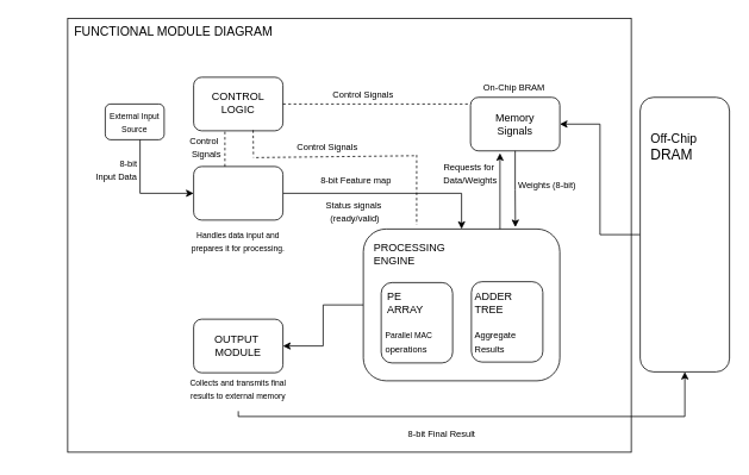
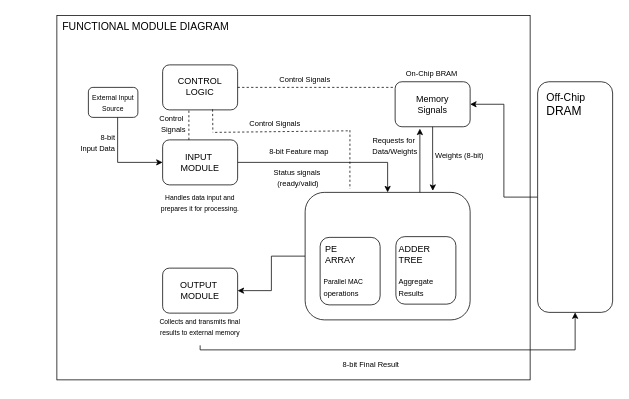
  <mxCell id="0" />
  <mxCell id="1" parent="0" />
  <mxCell id="2" value="" style="rounded=0;whiteSpace=wrap;html=1;textOpacity=0;" vertex="1" parent="1"><mxGeometry x="75" y="20" width="631" height="486" as="geometry" /></mxCell>
  <mxCell id="3" style="edgeStyle=orthogonalEdgeStyle;rounded=0;orthogonalLoop=1;jettySize=auto;html=1;entryX=0.5;entryY=0;entryDx=0;entryDy=0;" edge="1" parent="1" source="4" target="8"><mxGeometry relative="1" as="geometry" /></mxCell>
  <mxCell id="4" value="" style="rounded=1;whiteSpace=wrap;html=1;" vertex="1" parent="1"><mxGeometry x="216" y="186" width="100" height="60" as="geometry" /></mxCell>
+ <mxCell id="5" value="INPUT&amp;nbsp;&lt;div&gt;MODULE&lt;/div&gt;" style="text;strokeColor=none;align=center;fillColor=none;html=1;verticalAlign=middle;whiteSpace=wrap;rounded=0;" vertex="1" parent="1"><mxGeometry x="226" y="188.5" width="80" height="55" as="geometry" /></mxCell>
  <mxCell id="6" value="&lt;div&gt;&lt;span style=&quot;font-size: 10px;&quot;&gt;8-bit&lt;/span&gt;&lt;/div&gt;&lt;span style=&quot;font-size: 10px;&quot;&gt;Input Data&lt;/span&gt;" style="text;strokeColor=none;align=right;fillColor=none;html=1;verticalAlign=middle;whiteSpace=wrap;rounded=0;" vertex="1" parent="1"><mxGeometry x="75" y="163.5" width="80" height="50" as="geometry" /></mxCell>
  <mxCell id="7" style="edgeStyle=orthogonalEdgeStyle;rounded=0;orthogonalLoop=1;jettySize=auto;html=1;entryX=1;entryY=0.5;entryDx=0;entryDy=0;" edge="1" parent="1" source="8" target="36"><mxGeometry relative="1" as="geometry" /></mxCell>
  <mxCell id="8" value="" style="rounded=1;whiteSpace=wrap;html=1;" vertex="1" parent="1"><mxGeometry x="406" y="256" width="220" height="170" as="geometry" /></mxCell>
- <mxCell id="9" value="PROCESSING&lt;div&gt;ENGINE&lt;/div&gt;" style="text;strokeColor=none;align=left;fillColor=none;html=1;verticalAlign=middle;whiteSpace=wrap;rounded=0;" vertex="1" parent="1"><mxGeometry x="416" y="256" width="80" height="55" as="geometry" /></mxCell>
  <mxCell id="10" value="&lt;span style=&quot;font-size: 10px;&quot;&gt;8-bit Feature map&lt;/span&gt;" style="text;strokeColor=none;align=center;fillColor=none;html=1;verticalAlign=middle;whiteSpace=wrap;rounded=0;" vertex="1" parent="1"><mxGeometry x="308" y="176" width="180" height="50" as="geometry" /></mxCell>
  <mxCell id="11" value="&lt;div&gt;&lt;br&gt;&lt;/div&gt;&lt;div&gt;&lt;span style=&quot;font-size: 10px;&quot;&gt;Status signals&amp;nbsp;&lt;/span&gt;&lt;/div&gt;&lt;div&gt;&lt;span style=&quot;font-size: 10px;&quot;&gt;(ready/valid)&lt;/span&gt;&lt;/div&gt;" style="text;strokeColor=none;align=center;fillColor=none;html=1;verticalAlign=middle;whiteSpace=wrap;rounded=0;" vertex="1" parent="1"><mxGeometry x="308" y="206" width="178" height="45" as="geometry" /></mxCell>
  <mxCell id="12" value="&lt;font style=&quot;font-size: 9px;&quot;&gt;Handles data input and prepares it for processing.&lt;/font&gt;" style="text;strokeColor=none;align=center;fillColor=none;html=1;verticalAlign=middle;whiteSpace=wrap;rounded=0;" vertex="1" parent="1"><mxGeometry x="201" y="243.5" width="130" height="50" as="geometry" /></mxCell>
  <mxCell id="13" value="" style="rounded=1;whiteSpace=wrap;html=1;" vertex="1" parent="1"><mxGeometry x="117" y="116" width="66" height="40" as="geometry" /></mxCell>
  <mxCell id="14" style="edgeStyle=orthogonalEdgeStyle;rounded=0;orthogonalLoop=1;jettySize=auto;html=1;entryX=0;entryY=0.5;entryDx=0;entryDy=0;exitX=0.586;exitY=0.864;exitDx=0;exitDy=0;exitPerimeter=0;" edge="1" parent="1" source="15" target="4"><mxGeometry relative="1" as="geometry"><Array as="points"><mxPoint x="156" y="216" /></Array></mxGeometry></mxCell>
  <mxCell id="15" value="&lt;font style=&quot;font-size: 9px;&quot;&gt;External Input Source&lt;/font&gt;" style="text;strokeColor=none;align=center;fillColor=none;html=1;verticalAlign=middle;whiteSpace=wrap;rounded=0;" vertex="1" parent="1"><mxGeometry x="115" y="108.5" width="70" height="55" as="geometry" /></mxCell>
  <mxCell id="16" value="" style="rounded=1;whiteSpace=wrap;html=1;" vertex="1" parent="1"><mxGeometry x="426" y="316" width="80" height="90" as="geometry" /></mxCell>
  <mxCell id="17" value="" style="rounded=1;whiteSpace=wrap;html=1;" vertex="1" parent="1"><mxGeometry x="527" y="315" width="80" height="90" as="geometry" /></mxCell>
  <mxCell id="18" value="PE&lt;div&gt;ARRAY&lt;/div&gt;" style="text;strokeColor=none;align=left;fillColor=none;html=1;verticalAlign=middle;whiteSpace=wrap;rounded=0;" vertex="1" parent="1"><mxGeometry x="431" y="311.5" width="80" height="55" as="geometry" /></mxCell>
  <mxCell id="19" value="ADDER&lt;div&gt;TREE&lt;/div&gt;" style="text;strokeColor=none;align=left;fillColor=none;html=1;verticalAlign=middle;whiteSpace=wrap;rounded=0;" vertex="1" parent="1"><mxGeometry x="529" y="311.5" width="80" height="55" as="geometry" /></mxCell>
  <mxCell id="20" value="" style="rounded=1;whiteSpace=wrap;html=1;" vertex="1" parent="1"><mxGeometry x="526" y="108.5" width="100" height="60" as="geometry" /></mxCell>
  <mxCell id="21" value="Memory&lt;div&gt;Signals&lt;/div&gt;" style="text;strokeColor=none;align=center;fillColor=none;html=1;verticalAlign=middle;whiteSpace=wrap;rounded=0;" vertex="1" parent="1"><mxGeometry x="536" y="111" width="80" height="55" as="geometry" /></mxCell>
  <mxCell id="22" style="edgeStyle=orthogonalEdgeStyle;rounded=0;orthogonalLoop=1;jettySize=auto;html=1;entryX=0.774;entryY=-0.012;entryDx=0;entryDy=0;entryPerimeter=0;" edge="1" parent="1" source="20" target="8"><mxGeometry relative="1" as="geometry" /></mxCell>
  <mxCell id="23" value="&lt;font style=&quot;font-size: 9px;&quot;&gt;Parallel MAC&amp;nbsp;&lt;/font&gt;&lt;div&gt;&lt;font size=&quot;1&quot;&gt;operations&lt;/font&gt;&lt;/div&gt;" style="text;strokeColor=none;align=left;fillColor=none;html=1;verticalAlign=middle;whiteSpace=wrap;rounded=0;" vertex="1" parent="1"><mxGeometry x="429" y="357" width="130" height="50" as="geometry" /></mxCell>
  <mxCell id="24" value="&lt;font size=&quot;1&quot;&gt;Aggregate&amp;nbsp;&lt;/font&gt;&lt;div&gt;&lt;font size=&quot;1&quot;&gt;Results&lt;/font&gt;&lt;/div&gt;" style="text;strokeColor=none;align=left;fillColor=none;html=1;verticalAlign=middle;whiteSpace=wrap;rounded=0;" vertex="1" parent="1"><mxGeometry x="529" y="357" width="130" height="50" as="geometry" /></mxCell>
  <mxCell id="25" value="&lt;span style=&quot;font-size: 10px;&quot;&gt;Weights (8-bit)&lt;/span&gt;" style="text;strokeColor=none;align=center;fillColor=none;html=1;verticalAlign=middle;whiteSpace=wrap;rounded=0;" vertex="1" parent="1"><mxGeometry x="522" y="181" width="180" height="50" as="geometry" /></mxCell>
  <mxCell id="26" value="" style="edgeStyle=orthogonalEdgeStyle;rounded=0;orthogonalLoop=1;jettySize=auto;html=1;entryX=1;entryY=0.5;entryDx=0;entryDy=0;" edge="1" parent="1" source="27" target="20"><mxGeometry relative="1" as="geometry" /></mxCell>
  <mxCell id="27" value="" style="rounded=1;whiteSpace=wrap;html=1;" vertex="1" parent="1"><mxGeometry x="716" y="108.5" width="100" height="307.5" as="geometry" /></mxCell>
- <mxCell id="28" value="&lt;font style=&quot;font-size: 14px;&quot;&gt;Off-Chip&lt;/font&gt;&lt;div&gt;&lt;font size=&quot;3&quot;&gt;DRAM&lt;/font&gt;&lt;/div&gt;" style="text;strokeColor=none;align=left;fillColor=none;html=1;verticalAlign=middle;whiteSpace=wrap;rounded=0;" vertex="1" parent="1"><mxGeometry x="726" y="136" width="80" height="55" as="geometry" /></mxCell>
+ <mxCell id="28" value="&lt;font style=&quot;font-size: 14px;&quot;&gt;Off-Chip&lt;/font&gt;&lt;div&gt;&lt;font size=&quot;3&quot;&gt;DRAM&lt;/font&gt;&lt;/div&gt;" style="text;strokeColor=none;align=left;fillColor=none;html=1;verticalAlign=middle;whiteSpace=wrap;rounded=0;" vertex="1" parent="1"><mxGeometry x="726" y="111" width="80" height="55" as="geometry" /></mxCell>
  <mxCell id="29" value="" style="endArrow=classic;html=1;rounded=0;" edge="1" parent="1"><mxGeometry width="50" height="50" relative="1" as="geometry"><mxPoint x="559" y="256" as="sourcePoint" /><mxPoint x="559" y="171" as="targetPoint" /></mxGeometry></mxCell>
  <mxCell id="30" value="&lt;span style=&quot;font-size: 10px;&quot;&gt;Requests for&amp;nbsp;&lt;/span&gt;&lt;div&gt;&lt;span style=&quot;font-size: 10px;&quot;&gt;Data/Weights&lt;/span&gt;&lt;div&gt;&lt;span style=&quot;font-size: 10px;&quot;&gt;&lt;br&gt;&lt;/span&gt;&lt;/div&gt;&lt;/div&gt;" style="text;strokeColor=none;align=center;fillColor=none;html=1;verticalAlign=middle;whiteSpace=wrap;rounded=0;" vertex="1" parent="1"><mxGeometry x="436" y="176" width="180" height="50" as="geometry" /></mxCell>
  <mxCell id="31" value="&lt;div&gt;&lt;div&gt;&lt;span style=&quot;font-size: 10px;&quot;&gt;On-Chip BRAM&lt;/span&gt;&lt;/div&gt;&lt;/div&gt;" style="text;strokeColor=none;align=center;fillColor=none;html=1;verticalAlign=middle;whiteSpace=wrap;rounded=0;" vertex="1" parent="1"><mxGeometry x="485" y="72" width="180" height="50" as="geometry" /></mxCell>
  <mxCell id="32" value="" style="rounded=1;whiteSpace=wrap;html=1;" vertex="1" parent="1"><mxGeometry x="216" y="86" width="100" height="60" as="geometry" /></mxCell>
  <mxCell id="33" value="CONTROL&lt;div&gt;LOGIC&lt;/div&gt;" style="text;strokeColor=none;align=center;fillColor=none;html=1;verticalAlign=middle;whiteSpace=wrap;rounded=0;" vertex="1" parent="1"><mxGeometry x="226" y="87.5" width="80" height="55" as="geometry" /></mxCell>
  <mxCell id="34" value="&lt;span style=&quot;font-size: 10px;&quot;&gt;Control Signals&lt;/span&gt;" style="text;strokeColor=none;align=center;fillColor=none;html=1;verticalAlign=middle;whiteSpace=wrap;rounded=0;" vertex="1" parent="1"><mxGeometry x="316" y="80" width="180" height="50" as="geometry" /></mxCell>
  <mxCell id="35" value="&lt;span style=&quot;font-size: 10px;&quot;&gt;Control&amp;nbsp;&lt;/span&gt;&lt;div&gt;&lt;span style=&quot;font-size: 10px; background-color: initial;&quot;&gt;Signals&lt;/span&gt;&lt;/div&gt;" style="text;strokeColor=none;align=right;fillColor=none;html=1;verticalAlign=middle;whiteSpace=wrap;rounded=0;" vertex="1" parent="1"><mxGeometry x="69" y="138.5" width="180" height="50" as="geometry" /></mxCell>
  <mxCell id="36" value="" style="rounded=1;whiteSpace=wrap;html=1;" vertex="1" parent="1"><mxGeometry x="216" y="357" width="100" height="60" as="geometry" /></mxCell>
  <mxCell id="37" value="OUTPUT&amp;nbsp;&lt;div&gt;MODULE&lt;/div&gt;" style="text;strokeColor=none;align=center;fillColor=none;html=1;verticalAlign=middle;whiteSpace=wrap;rounded=0;" vertex="1" parent="1"><mxGeometry x="226" y="359.5" width="80" height="55" as="geometry" /></mxCell>
  <mxCell id="38" style="edgeStyle=orthogonalEdgeStyle;rounded=0;orthogonalLoop=1;jettySize=auto;html=1;entryX=0.5;entryY=1;entryDx=0;entryDy=0;" edge="1" parent="1" source="39" target="27"><mxGeometry relative="1" as="geometry"><Array as="points"><mxPoint x="266" y="466" /><mxPoint x="766" y="466" /></Array></mxGeometry></mxCell>
  <mxCell id="39" value="&lt;font style=&quot;font-size: 9px;&quot;&gt; Collects and transmits final results to external memory&lt;/font&gt;" style="text;strokeColor=none;align=center;fillColor=none;html=1;verticalAlign=middle;whiteSpace=wrap;rounded=0;" vertex="1" parent="1"><mxGeometry x="201" y="410" width="130" height="50" as="geometry" /></mxCell>
  <mxCell id="40" value="&lt;span style=&quot;font-size: 10px;&quot;&gt;8-bit Final Result&lt;/span&gt;" style="text;strokeColor=none;align=center;fillColor=none;html=1;verticalAlign=middle;whiteSpace=wrap;rounded=0;" vertex="1" parent="1"><mxGeometry x="404" y="460" width="180" height="50" as="geometry" /></mxCell>
  <mxCell id="41" value="" style="endArrow=none;dashed=1;html=1;rounded=0;" edge="1" parent="1"><mxGeometry width="50" height="50" relative="1" as="geometry"><mxPoint x="316" y="116" as="sourcePoint" /><mxPoint x="526" y="116" as="targetPoint" /></mxGeometry></mxCell>
  <mxCell id="42" value="" style="endArrow=none;dashed=1;html=1;rounded=0;exitX=0.35;exitY=0;exitDx=0;exitDy=0;exitPerimeter=0;" edge="1" parent="1" source="4"><mxGeometry width="50" height="50" relative="1" as="geometry"><mxPoint x="201" y="196" as="sourcePoint" /><mxPoint x="251" y="146" as="targetPoint" /></mxGeometry></mxCell>
  <mxCell id="43" value="" style="endArrow=none;dashed=1;html=1;rounded=0;exitX=0.666;exitY=0.989;exitDx=0;exitDy=0;exitPerimeter=0;" edge="1" parent="1" source="32"><mxGeometry width="50" height="50" relative="1" as="geometry"><mxPoint x="286" y="196" as="sourcePoint" /><mxPoint x="283" y="176" as="targetPoint" /></mxGeometry></mxCell>
  <mxCell id="44" value="" style="endArrow=none;dashed=1;html=1;rounded=0;entryX=0.149;entryY=-0.041;entryDx=0;entryDy=0;entryPerimeter=0;" edge="1" parent="1" target="30"><mxGeometry width="50" height="50" relative="1" as="geometry"><mxPoint x="286" y="176" as="sourcePoint" /><mxPoint x="358" y="131" as="targetPoint" /></mxGeometry></mxCell>
  <mxCell id="45" value="" style="endArrow=none;dashed=1;html=1;rounded=0;exitX=0.666;exitY=0.989;exitDx=0;exitDy=0;exitPerimeter=0;entryX=0.886;entryY=1.009;entryDx=0;entryDy=0;entryPerimeter=0;" edge="1" parent="1" target="11"><mxGeometry width="50" height="50" relative="1" as="geometry"><mxPoint x="465.74" y="173" as="sourcePoint" /><mxPoint x="465.74" y="204" as="targetPoint" /></mxGeometry></mxCell>
  <mxCell id="46" value="&lt;span style=&quot;font-size: 10px;&quot;&gt;Control Signals&lt;/span&gt;" style="text;strokeColor=none;align=center;fillColor=none;html=1;verticalAlign=middle;whiteSpace=wrap;rounded=0;" vertex="1" parent="1"><mxGeometry x="276" y="138.5" width="180" height="50" as="geometry" /></mxCell>
  <mxCell id="47" value="&lt;font style=&quot;font-size: 14px;&quot;&gt;FUNCTIONAL MODULE&amp;nbsp;&lt;span style=&quot;background-color: initial;&quot;&gt;DIAGRAM&amp;nbsp;&lt;/span&gt;&lt;/font&gt;" style="text;strokeColor=none;align=center;fillColor=none;html=1;verticalAlign=middle;whiteSpace=wrap;rounded=0;" vertex="1" parent="1"><mxGeometry x="20" y="20" width="351" height="30" as="geometry" /></mxCell>
